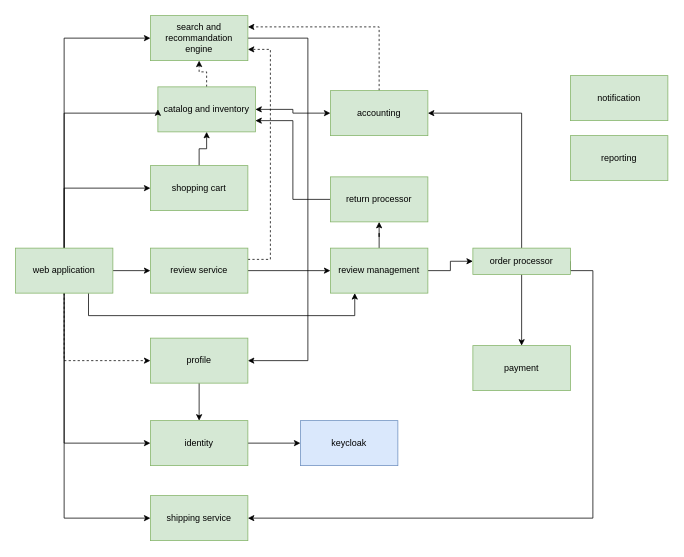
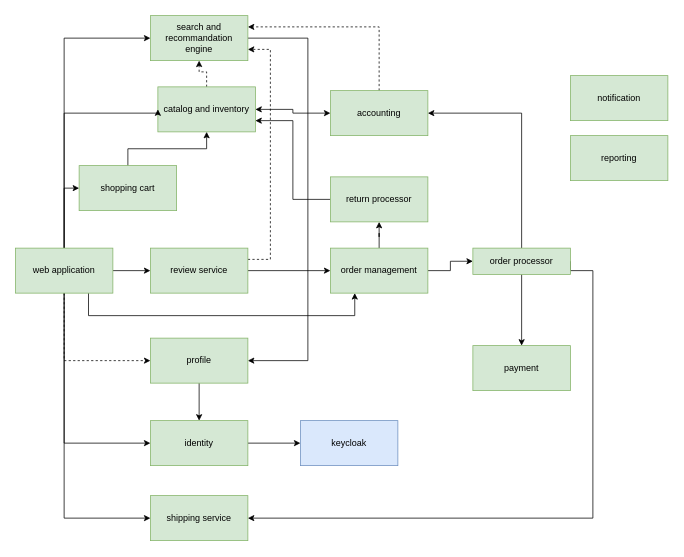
  <mxCell id="0" />
  <mxCell id="1" parent="0" />
  <mxCell id="2" style="edgeStyle=orthogonalEdgeStyle;rounded=0;orthogonalLoop=1;jettySize=auto;html=1;exitX=1;exitY=0.5;exitDx=0;exitDy=0;entryX=0;entryY=0.5;entryDx=0;entryDy=0;startArrow=classic;startFill=1;" edge="1" parent="1" source="4" target="6"><mxGeometry relative="1" as="geometry" /></mxCell>
  <mxCell id="3" style="edgeStyle=orthogonalEdgeStyle;rounded=0;orthogonalLoop=1;jettySize=auto;html=1;entryX=0.5;entryY=1;entryDx=0;entryDy=0;dashed=1;" edge="1" parent="1" source="4" target="15"><mxGeometry relative="1" as="geometry" /></mxCell>
  <mxCell id="4" value="catalog and inventory" style="rounded=0;whiteSpace=wrap;html=1;fillColor=#d5e8d4;strokeColor=#82b366;" vertex="1" parent="1"><mxGeometry x="210" y="115" width="130" height="60" as="geometry" /></mxCell>
  <mxCell id="5" style="edgeStyle=orthogonalEdgeStyle;rounded=0;orthogonalLoop=1;jettySize=auto;html=1;entryX=1;entryY=0.25;entryDx=0;entryDy=0;dashed=1;" edge="1" parent="1" source="6" target="15"><mxGeometry relative="1" as="geometry"><Array as="points"><mxPoint x="505" y="35" /></Array></mxGeometry></mxCell>
  <mxCell id="6" value="accounting" style="rounded=0;whiteSpace=wrap;html=1;fillColor=#d5e8d4;strokeColor=#82b366;" vertex="1" parent="1"><mxGeometry x="440" y="120" width="130" height="60" as="geometry" /></mxCell>
  <mxCell id="7" style="edgeStyle=orthogonalEdgeStyle;rounded=0;orthogonalLoop=1;jettySize=auto;html=1;exitX=1;exitY=0.5;exitDx=0;exitDy=0;entryX=0;entryY=0.5;entryDx=0;entryDy=0;" edge="1" parent="1" source="9" target="12"><mxGeometry relative="1" as="geometry" /></mxCell>
  <mxCell id="8" style="edgeStyle=orthogonalEdgeStyle;rounded=0;orthogonalLoop=1;jettySize=auto;html=1;exitX=1;exitY=0.25;exitDx=0;exitDy=0;entryX=1;entryY=0.75;entryDx=0;entryDy=0;dashed=1;" edge="1" parent="1" source="9" target="15"><mxGeometry relative="1" as="geometry"><Array as="points"><mxPoint x="360" y="345" /><mxPoint x="360" y="65" /></Array></mxGeometry></mxCell>
  <mxCell id="9" value="review service" style="rounded=0;whiteSpace=wrap;html=1;fillColor=#d5e8d4;strokeColor=#82b366;" vertex="1" parent="1"><mxGeometry x="200" y="330" width="130" height="60" as="geometry" /></mxCell>
  <mxCell id="10" style="edgeStyle=orthogonalEdgeStyle;rounded=0;orthogonalLoop=1;jettySize=auto;html=1;exitX=1;exitY=0.5;exitDx=0;exitDy=0;entryX=0;entryY=0.5;entryDx=0;entryDy=0;startArrow=none;startFill=0;" edge="1" parent="1" source="12" target="39"><mxGeometry relative="1" as="geometry" /></mxCell>
  <mxCell id="11" style="edgeStyle=orthogonalEdgeStyle;rounded=0;orthogonalLoop=1;jettySize=auto;html=1;" edge="1" parent="1" source="12" target="23"><mxGeometry relative="1" as="geometry" /></mxCell>
- <mxCell id="12" value="review management" style="rounded=0;whiteSpace=wrap;html=1;fillColor=#d5e8d4;strokeColor=#82b366;" vertex="1" parent="1"><mxGeometry x="440" y="330" width="130" height="60" as="geometry" /></mxCell>
+ <mxCell id="12" value="order management" style="rounded=0;whiteSpace=wrap;html=1;fillColor=#d5e8d4;strokeColor=#82b366;" vertex="1" parent="1"><mxGeometry x="440" y="330" width="130" height="60" as="geometry" /></mxCell>
  <mxCell id="13" value="reporting" style="rounded=0;whiteSpace=wrap;html=1;fillColor=#d5e8d4;strokeColor=#82b366;" vertex="1" parent="1"><mxGeometry x="760" y="180" width="130" height="60" as="geometry" /></mxCell>
  <mxCell id="14" style="edgeStyle=orthogonalEdgeStyle;rounded=0;orthogonalLoop=1;jettySize=auto;html=1;exitX=1;exitY=0.5;exitDx=0;exitDy=0;entryX=1;entryY=0.5;entryDx=0;entryDy=0;" edge="1" parent="1" source="15" target="26"><mxGeometry relative="1" as="geometry"><Array as="points"><mxPoint x="410" y="50" /><mxPoint x="410" y="480" /></Array></mxGeometry></mxCell>
  <mxCell id="15" value="search and recommandation engine" style="rounded=0;whiteSpace=wrap;html=1;fillColor=#d5e8d4;strokeColor=#82b366;" vertex="1" parent="1"><mxGeometry x="200" y="20" width="130" height="60" as="geometry" /></mxCell>
  <mxCell id="16" value="shipping service" style="rounded=0;whiteSpace=wrap;html=1;fillColor=#d5e8d4;strokeColor=#82b366;" vertex="1" parent="1"><mxGeometry x="200" y="660" width="130" height="60" as="geometry" /></mxCell>
  <mxCell id="17" style="edgeStyle=orthogonalEdgeStyle;rounded=0;orthogonalLoop=1;jettySize=auto;html=1;entryX=0.5;entryY=1;entryDx=0;entryDy=0;" edge="1" parent="1" source="18" target="4"><mxGeometry relative="1" as="geometry" /></mxCell>
- <mxCell id="18" value="shopping cart" style="rounded=0;whiteSpace=wrap;html=1;fillColor=#d5e8d4;strokeColor=#82b366;" vertex="1" parent="1"><mxGeometry x="200" y="220" width="130" height="60" as="geometry" /></mxCell>
+ <mxCell id="18" value="shopping cart" style="rounded=0;whiteSpace=wrap;html=1;fillColor=#d5e8d4;strokeColor=#82b366;" vertex="1" parent="1"><mxGeometry x="105" y="220" width="130" height="60" as="geometry" /></mxCell>
  <mxCell id="19" style="edgeStyle=orthogonalEdgeStyle;rounded=0;orthogonalLoop=1;jettySize=auto;html=1;exitX=1;exitY=0.5;exitDx=0;exitDy=0;entryX=0;entryY=0.5;entryDx=0;entryDy=0;" edge="1" parent="1" source="20" target="21"><mxGeometry relative="1" as="geometry" /></mxCell>
  <mxCell id="20" value="identity" style="rounded=0;whiteSpace=wrap;html=1;fillColor=#d5e8d4;strokeColor=#82b366;" vertex="1" parent="1"><mxGeometry x="200" y="560" width="130" height="60" as="geometry" /></mxCell>
  <mxCell id="21" value="keycloak" style="rounded=0;whiteSpace=wrap;html=1;fillColor=#dae8fc;strokeColor=#6c8ebf;" vertex="1" parent="1"><mxGeometry x="400" y="560" width="130" height="60" as="geometry" /></mxCell>
  <mxCell id="22" style="edgeStyle=orthogonalEdgeStyle;rounded=0;orthogonalLoop=1;jettySize=auto;html=1;exitX=0;exitY=0.5;exitDx=0;exitDy=0;entryX=1;entryY=0.75;entryDx=0;entryDy=0;" edge="1" parent="1" source="23" target="4"><mxGeometry relative="1" as="geometry" /></mxCell>
  <mxCell id="23" value="return processor" style="rounded=0;whiteSpace=wrap;html=1;fillColor=#d5e8d4;strokeColor=#82b366;" vertex="1" parent="1"><mxGeometry x="440" y="235" width="130" height="60" as="geometry" /></mxCell>
  <mxCell id="24" value="notification" style="whiteSpace=wrap;html=1;fillColor=#d5e8d4;strokeColor=#82b366;rounded=0;" vertex="1" parent="1"><mxGeometry x="760" y="100" width="130" height="60" as="geometry" /></mxCell>
  <mxCell id="25" style="edgeStyle=orthogonalEdgeStyle;rounded=0;orthogonalLoop=1;jettySize=auto;html=1;entryX=0.5;entryY=0;entryDx=0;entryDy=0;" edge="1" parent="1" source="26" target="20"><mxGeometry relative="1" as="geometry" /></mxCell>
  <mxCell id="26" value="profile" style="rounded=0;whiteSpace=wrap;html=1;fillColor=#d5e8d4;strokeColor=#82b366;" vertex="1" parent="1"><mxGeometry x="200" y="450" width="130" height="60" as="geometry" /></mxCell>
  <mxCell id="27" style="edgeStyle=orthogonalEdgeStyle;rounded=0;orthogonalLoop=1;jettySize=auto;html=1;exitX=0.5;exitY=1;exitDx=0;exitDy=0;entryX=0;entryY=0.5;entryDx=0;entryDy=0;startArrow=none;startFill=0;dashed=1;" edge="1" parent="1" source="35" target="26"><mxGeometry relative="1" as="geometry" /></mxCell>
  <mxCell id="28" style="edgeStyle=orthogonalEdgeStyle;rounded=0;orthogonalLoop=1;jettySize=auto;html=1;entryX=0;entryY=0.5;entryDx=0;entryDy=0;" edge="1" parent="1" source="35" target="20"><mxGeometry relative="1" as="geometry"><Array as="points"><mxPoint x="85" y="590" /></Array></mxGeometry></mxCell>
  <mxCell id="29" style="edgeStyle=orthogonalEdgeStyle;rounded=0;orthogonalLoop=1;jettySize=auto;html=1;exitX=1;exitY=0.5;exitDx=0;exitDy=0;entryX=0;entryY=0.5;entryDx=0;entryDy=0;" edge="1" parent="1" source="35" target="9"><mxGeometry relative="1" as="geometry" /></mxCell>
  <mxCell id="30" style="edgeStyle=orthogonalEdgeStyle;rounded=0;orthogonalLoop=1;jettySize=auto;html=1;entryX=0;entryY=0.5;entryDx=0;entryDy=0;" edge="1" parent="1" source="35" target="18"><mxGeometry relative="1" as="geometry"><Array as="points"><mxPoint x="85" y="250" /></Array></mxGeometry></mxCell>
  <mxCell id="31" style="edgeStyle=orthogonalEdgeStyle;rounded=0;orthogonalLoop=1;jettySize=auto;html=1;entryX=0;entryY=0.5;entryDx=0;entryDy=0;" edge="1" parent="1" source="35" target="4"><mxGeometry relative="1" as="geometry"><Array as="points"><mxPoint x="85" y="150" /></Array></mxGeometry></mxCell>
  <mxCell id="32" style="edgeStyle=orthogonalEdgeStyle;rounded=0;orthogonalLoop=1;jettySize=auto;html=1;exitX=0.75;exitY=1;exitDx=0;exitDy=0;entryX=0.25;entryY=1;entryDx=0;entryDy=0;" edge="1" parent="1" source="35" target="12"><mxGeometry relative="1" as="geometry"><Array as="points"><mxPoint x="118" y="420" /><mxPoint x="473" y="420" /></Array></mxGeometry></mxCell>
  <mxCell id="33" style="edgeStyle=orthogonalEdgeStyle;rounded=0;orthogonalLoop=1;jettySize=auto;html=1;entryX=0;entryY=0.5;entryDx=0;entryDy=0;" edge="1" parent="1" source="35" target="15"><mxGeometry relative="1" as="geometry"><Array as="points"><mxPoint x="85" y="50" /></Array></mxGeometry></mxCell>
  <mxCell id="34" style="edgeStyle=orthogonalEdgeStyle;rounded=0;orthogonalLoop=1;jettySize=auto;html=1;entryX=0;entryY=0.5;entryDx=0;entryDy=0;" edge="1" parent="1" source="35" target="16"><mxGeometry relative="1" as="geometry"><Array as="points"><mxPoint x="85" y="690" /></Array></mxGeometry></mxCell>
  <mxCell id="35" value="web application" style="rounded=0;whiteSpace=wrap;html=1;fillColor=#d5e8d4;strokeColor=#82b366;" vertex="1" parent="1"><mxGeometry x="20" y="330" width="130" height="60" as="geometry" /></mxCell>
  <mxCell id="36" style="edgeStyle=orthogonalEdgeStyle;rounded=0;orthogonalLoop=1;jettySize=auto;html=1;" edge="1" parent="1" source="39" target="40"><mxGeometry relative="1" as="geometry" /></mxCell>
  <mxCell id="37" style="edgeStyle=orthogonalEdgeStyle;rounded=0;orthogonalLoop=1;jettySize=auto;html=1;exitX=1;exitY=0.5;exitDx=0;exitDy=0;entryX=1;entryY=0.5;entryDx=0;entryDy=0;" edge="1" parent="1" source="39" target="16"><mxGeometry relative="1" as="geometry"><Array as="points"><mxPoint x="790" y="360" /><mxPoint x="790" y="690" /></Array></mxGeometry></mxCell>
  <mxCell id="38" style="edgeStyle=orthogonalEdgeStyle;rounded=0;orthogonalLoop=1;jettySize=auto;html=1;exitX=0.5;exitY=0;exitDx=0;exitDy=0;entryX=1;entryY=0.5;entryDx=0;entryDy=0;" edge="1" parent="1" source="39" target="6"><mxGeometry relative="1" as="geometry" /></mxCell>
  <mxCell id="39" value="order processor" style="rounded=0;whiteSpace=wrap;html=1;fillColor=#d5e8d4;strokeColor=#82b366;" vertex="1" parent="1"><mxGeometry x="630" y="330" width="130" height="35" as="geometry" /></mxCell>
  <mxCell id="40" value="payment" style="whiteSpace=wrap;html=1;fillColor=#d5e8d4;strokeColor=#82b366;rounded=0;" vertex="1" parent="1"><mxGeometry x="630" y="460" width="130" height="60" as="geometry" /></mxCell>
